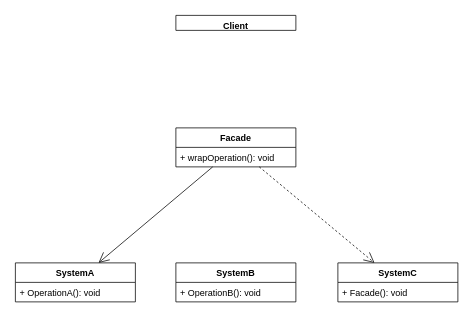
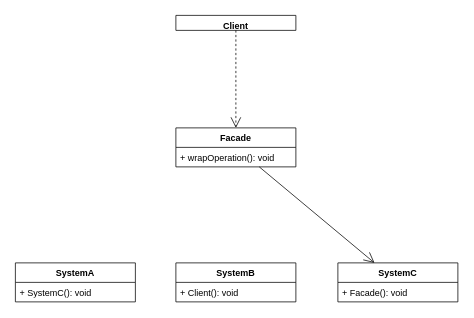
  <mxCell id="0" />
  <mxCell id="1" parent="0" />
  <mxCell id="2" value="Client" style="swimlane;fontStyle=1;align=center;verticalAlign=top;childLayout=stackLayout;horizontal=1;startSize=26;horizontalStack=0;resizeParent=1;resizeParentMax=0;resizeLast=0;collapsible=1;marginBottom=0;whiteSpace=wrap;html=1;" parent="1" vertex="1"><mxGeometry x="234" y="20" width="160" height="20" as="geometry" /></mxCell>
  <mxCell id="3" value="Facade" style="swimlane;fontStyle=1;align=center;verticalAlign=top;childLayout=stackLayout;horizontal=1;startSize=26;horizontalStack=0;resizeParent=1;resizeParentMax=0;resizeLast=0;collapsible=1;marginBottom=0;whiteSpace=wrap;html=1;" parent="1" vertex="1"><mxGeometry x="234" y="170" width="160" height="52" as="geometry" /></mxCell>
  <mxCell id="4" value="+ wrapOperation(): void" style="text;strokeColor=none;fillColor=none;align=left;verticalAlign=top;spacingLeft=4;spacingRight=4;overflow=hidden;rotatable=0;points=[[0,0.5],[1,0.5]];portConstraint=eastwest;whiteSpace=wrap;html=1;" parent="3" vertex="1"><mxGeometry y="26" width="160" height="26" as="geometry" /></mxCell>
  <mxCell id="5" value="SystemB" style="swimlane;fontStyle=1;align=center;verticalAlign=top;childLayout=stackLayout;horizontal=1;startSize=26;horizontalStack=0;resizeParent=1;resizeParentMax=0;resizeLast=0;collapsible=1;marginBottom=0;whiteSpace=wrap;html=1;" parent="1" vertex="1"><mxGeometry x="234" y="350" width="160" height="52" as="geometry" /></mxCell>
- <mxCell id="6" value="+ OperationB(): void" style="text;strokeColor=none;fillColor=none;align=left;verticalAlign=top;spacingLeft=4;spacingRight=4;overflow=hidden;rotatable=0;points=[[0,0.5],[1,0.5]];portConstraint=eastwest;whiteSpace=wrap;html=1;" parent="5" vertex="1"><mxGeometry y="26" width="160" height="26" as="geometry" /></mxCell>
+ <mxCell id="6" value="+ Client(): void" style="text;strokeColor=none;fillColor=none;align=left;verticalAlign=top;spacingLeft=4;spacingRight=4;overflow=hidden;rotatable=0;points=[[0,0.5],[1,0.5]];portConstraint=eastwest;whiteSpace=wrap;html=1;" parent="5" vertex="1"><mxGeometry y="26" width="160" height="26" as="geometry" /></mxCell>
  <mxCell id="7" value="SystemA" style="swimlane;fontStyle=1;align=center;verticalAlign=top;childLayout=stackLayout;horizontal=1;startSize=26;horizontalStack=0;resizeParent=1;resizeParentMax=0;resizeLast=0;collapsible=1;marginBottom=0;whiteSpace=wrap;html=1;" parent="1" vertex="1"><mxGeometry x="20" y="350" width="160" height="52" as="geometry" /></mxCell>
- <mxCell id="8" value="+ OperationA(): void" style="text;strokeColor=none;fillColor=none;align=left;verticalAlign=top;spacingLeft=4;spacingRight=4;overflow=hidden;rotatable=0;points=[[0,0.5],[1,0.5]];portConstraint=eastwest;whiteSpace=wrap;html=1;" parent="7" vertex="1"><mxGeometry y="26" width="160" height="26" as="geometry" /></mxCell>
+ <mxCell id="8" value="+ SystemC(): void" style="text;strokeColor=none;fillColor=none;align=left;verticalAlign=top;spacingLeft=4;spacingRight=4;overflow=hidden;rotatable=0;points=[[0,0.5],[1,0.5]];portConstraint=eastwest;whiteSpace=wrap;html=1;" parent="7" vertex="1"><mxGeometry y="26" width="160" height="26" as="geometry" /></mxCell>
  <mxCell id="9" value="SystemC" style="swimlane;fontStyle=1;align=center;verticalAlign=top;childLayout=stackLayout;horizontal=1;startSize=26;horizontalStack=0;resizeParent=1;resizeParentMax=0;resizeLast=0;collapsible=1;marginBottom=0;whiteSpace=wrap;html=1;" parent="1" vertex="1"><mxGeometry x="450" y="350" width="160" height="52" as="geometry" /></mxCell>
  <mxCell id="10" value="+ Facade(): void" style="text;strokeColor=none;fillColor=none;align=left;verticalAlign=top;spacingLeft=4;spacingRight=4;overflow=hidden;rotatable=0;points=[[0,0.5],[1,0.5]];portConstraint=eastwest;whiteSpace=wrap;html=1;" parent="9" vertex="1"><mxGeometry y="26" width="160" height="26" as="geometry" /></mxCell>
- <mxCell id="11" value="" style="endArrow=open;endFill=1;endSize=12;html=1;rounded=0;" parent="1" source="3" target="7" edge="1"><mxGeometry width="160" relative="1" as="geometry"><mxPoint x="250" y="300" as="sourcePoint" /><mxPoint x="410" y="300" as="targetPoint" /></mxGeometry></mxCell>
- <mxCell id="12" value="" style="endArrow=open;endFill=1;endSize=12;html=1;rounded=0;dashed=1;" parent="1" source="3" target="9" edge="1"><mxGeometry width="160" relative="1" as="geometry"><mxPoint x="250" y="300" as="sourcePoint" /><mxPoint x="410" y="300" as="targetPoint" /></mxGeometry></mxCell>
+ <mxCell id="12" value="" style="endArrow=open;endFill=1;endSize=12;html=1;rounded=0;" parent="1" source="3" target="9" edge="1"><mxGeometry width="160" relative="1" as="geometry"><mxPoint x="250" y="300" as="sourcePoint" /><mxPoint x="410" y="300" as="targetPoint" /></mxGeometry></mxCell>
+ <mxCell id="13" value="" style="endArrow=open;endFill=1;endSize=12;html=1;rounded=0;dashed=1;" parent="1" source="2" target="3" edge="1"><mxGeometry width="160" relative="1" as="geometry"><mxPoint x="140" y="120" as="sourcePoint" /><mxPoint x="300" y="120" as="targetPoint" /></mxGeometry></mxCell>
